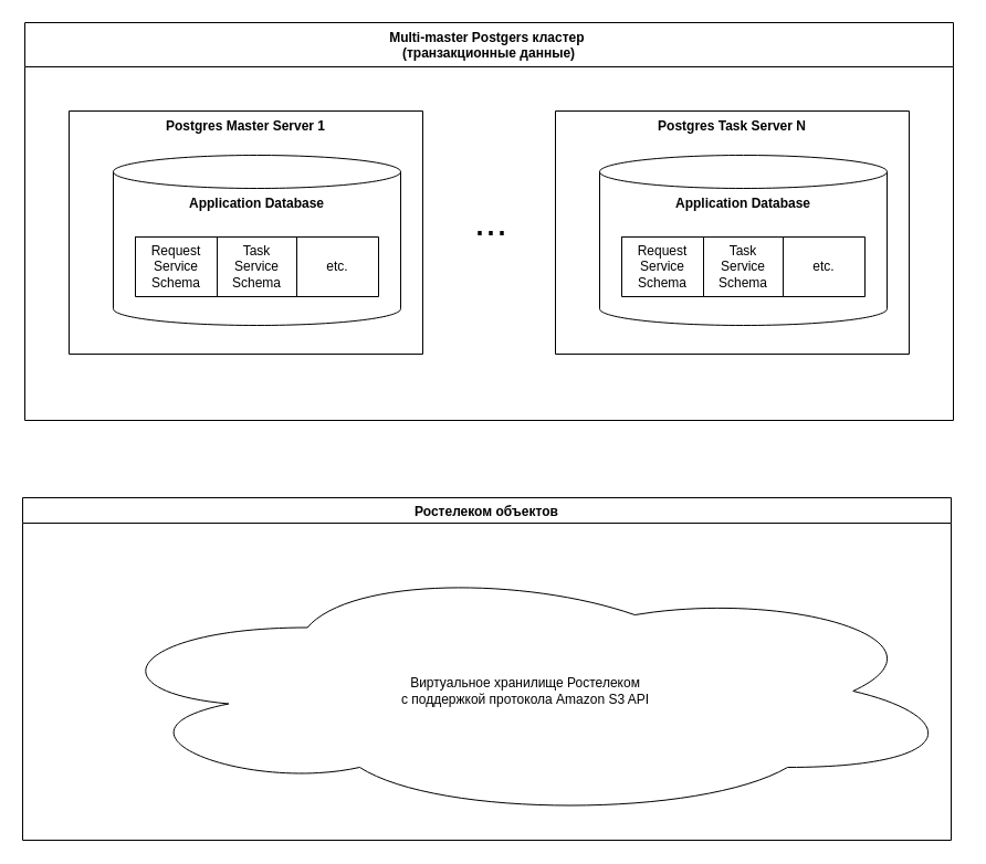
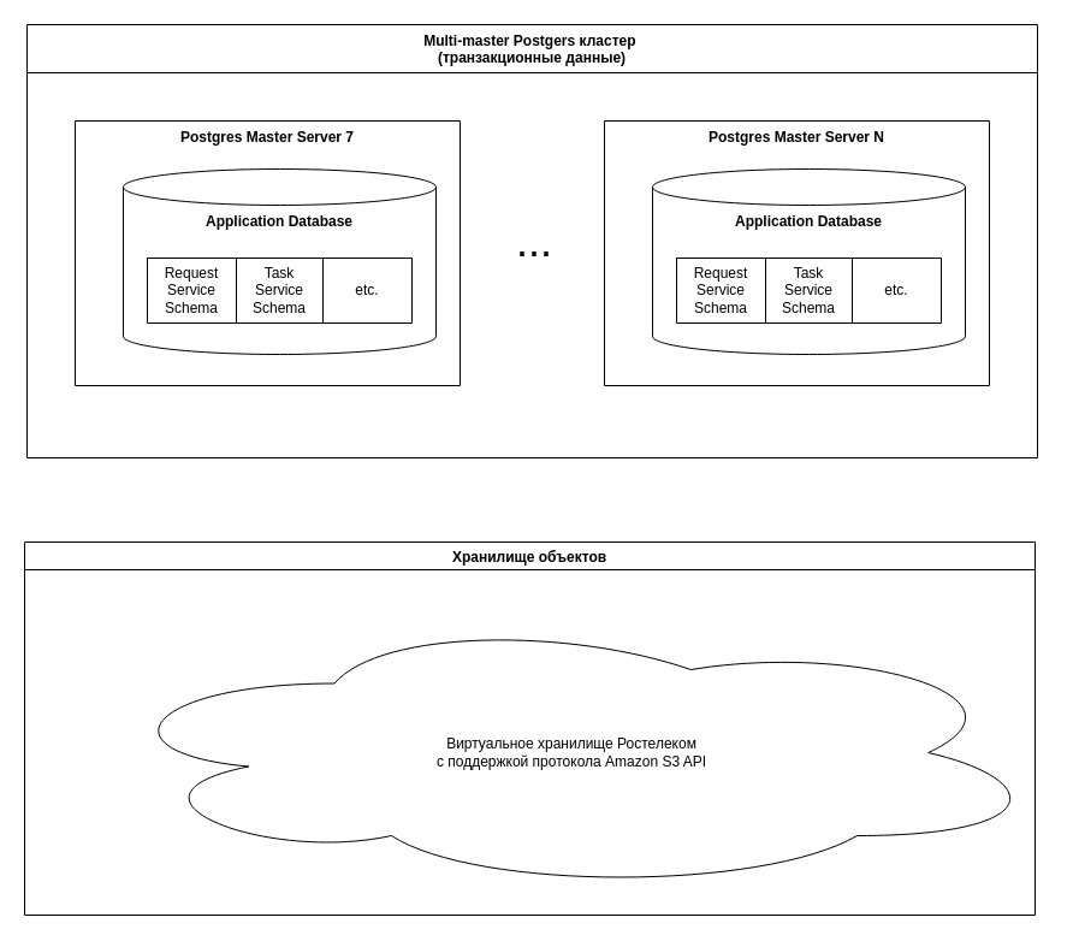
  <mxCell id="0" />
  <mxCell id="1" parent="0" />
  <mxCell id="2" value="Multi-master Postgers кластер &#10;(транзакционные данные)" style="swimlane;fillColor=none;startSize=40;collapsible=0;" parent="1" vertex="1"><mxGeometry x="22" y="20" width="840" height="360" as="geometry"><mxRectangle x="410" y="240" width="220" height="40" as="alternateBounds" /></mxGeometry></mxCell>
- <mxCell id="3" value="Postgres Master Server 1" style="swimlane;startSize=0;fillColor=none;verticalAlign=top;expand=1;collapsible=0;" parent="2" vertex="1"><mxGeometry x="40" y="80" width="320" height="220" as="geometry" /></mxCell>
+ <mxCell id="3" value="Postgres Master Server 7" style="swimlane;startSize=0;fillColor=none;verticalAlign=top;expand=1;collapsible=0;" parent="2" vertex="1"><mxGeometry x="40" y="80" width="320" height="220" as="geometry" /></mxCell>
  <mxCell id="4" value="Application Database" style="shape=cylinder3;whiteSpace=wrap;html=1;boundedLbl=1;backgroundOutline=1;size=15;fillColor=none;verticalAlign=top;fontStyle=1" parent="3" vertex="1"><mxGeometry x="40" y="40" width="260" height="154" as="geometry" /></mxCell>
  <mxCell id="5" value="" style="shape=table;html=1;whiteSpace=wrap;startSize=0;container=1;collapsible=0;childLayout=tableLayout;fillColor=none;" parent="3" vertex="1"><mxGeometry x="60" y="114" width="220" height="54" as="geometry" /></mxCell>
  <mxCell id="6" value="" style="shape=tableRow;horizontal=0;startSize=0;swimlaneHead=0;swimlaneBody=0;top=0;left=0;bottom=0;right=0;collapsible=0;dropTarget=0;fillColor=none;points=[[0,0.5],[1,0.5]];portConstraint=eastwest;" parent="5" vertex="1"><mxGeometry width="220" height="54" as="geometry" /></mxCell>
  <mxCell id="7" value="Request Service&lt;br&gt;Schema" style="shape=partialRectangle;html=1;whiteSpace=wrap;connectable=0;fillColor=none;top=0;left=0;bottom=0;right=0;overflow=hidden;" parent="6" vertex="1"><mxGeometry width="74" height="54" as="geometry"><mxRectangle width="74" height="54" as="alternateBounds" /></mxGeometry></mxCell>
  <mxCell id="8" value="Task &lt;br&gt;Service&lt;br&gt;Schema" style="shape=partialRectangle;html=1;whiteSpace=wrap;connectable=0;fillColor=none;top=0;left=0;bottom=0;right=0;overflow=hidden;" parent="6" vertex="1"><mxGeometry x="74" width="72" height="54" as="geometry"><mxRectangle width="72" height="54" as="alternateBounds" /></mxGeometry></mxCell>
  <mxCell id="9" value="etc." style="shape=partialRectangle;html=1;whiteSpace=wrap;connectable=0;fillColor=none;top=0;left=0;bottom=0;right=0;overflow=hidden;" parent="6" vertex="1"><mxGeometry x="146" width="74" height="54" as="geometry"><mxRectangle width="74" height="54" as="alternateBounds" /></mxGeometry></mxCell>
- <mxCell id="10" value="Postgres Task Server N" style="swimlane;startSize=0;fillColor=none;verticalAlign=top;expand=0;collapsible=0;" parent="2" vertex="1"><mxGeometry x="480" y="80" width="320" height="220" as="geometry" /></mxCell>
+ <mxCell id="10" value="Postgres Master Server N" style="swimlane;startSize=0;fillColor=none;verticalAlign=top;expand=0;collapsible=0;" parent="2" vertex="1"><mxGeometry x="480" y="80" width="320" height="220" as="geometry" /></mxCell>
  <mxCell id="11" value="Application Database" style="shape=cylinder3;whiteSpace=wrap;html=1;boundedLbl=1;backgroundOutline=1;size=15;fillColor=none;verticalAlign=top;fontStyle=1" parent="10" vertex="1"><mxGeometry x="40" y="40" width="260" height="154" as="geometry" /></mxCell>
  <mxCell id="12" value="" style="shape=table;html=1;whiteSpace=wrap;startSize=0;container=1;collapsible=0;childLayout=tableLayout;fillColor=none;" parent="10" vertex="1"><mxGeometry x="60" y="114" width="220" height="54" as="geometry" /></mxCell>
  <mxCell id="13" value="" style="shape=tableRow;horizontal=0;startSize=0;swimlaneHead=0;swimlaneBody=0;top=0;left=0;bottom=0;right=0;collapsible=0;dropTarget=0;fillColor=none;points=[[0,0.5],[1,0.5]];portConstraint=eastwest;" parent="12" vertex="1"><mxGeometry width="220" height="54" as="geometry" /></mxCell>
  <mxCell id="14" value="Request Service&lt;br&gt;Schema" style="shape=partialRectangle;html=1;whiteSpace=wrap;connectable=0;fillColor=none;top=0;left=0;bottom=0;right=0;overflow=hidden;" parent="13" vertex="1"><mxGeometry width="74" height="54" as="geometry"><mxRectangle width="74" height="54" as="alternateBounds" /></mxGeometry></mxCell>
  <mxCell id="15" value="Task &lt;br&gt;Service&lt;br&gt;Schema" style="shape=partialRectangle;html=1;whiteSpace=wrap;connectable=0;fillColor=none;top=0;left=0;bottom=0;right=0;overflow=hidden;" parent="13" vertex="1"><mxGeometry x="74" width="72" height="54" as="geometry"><mxRectangle width="72" height="54" as="alternateBounds" /></mxGeometry></mxCell>
  <mxCell id="16" value="etc." style="shape=partialRectangle;html=1;whiteSpace=wrap;connectable=0;fillColor=none;top=0;left=0;bottom=0;right=0;overflow=hidden;" parent="13" vertex="1"><mxGeometry x="146" width="74" height="54" as="geometry"><mxRectangle width="74" height="54" as="alternateBounds" /></mxGeometry></mxCell>
  <mxCell id="17" value="..." style="text;html=1;strokeColor=none;fillColor=none;align=center;verticalAlign=middle;whiteSpace=wrap;rounded=0;fontSize=36;" parent="2" vertex="1"><mxGeometry x="382" y="160" width="80" height="40" as="geometry" /></mxCell>
- <mxCell id="18" value="Ростелеком объектов" style="swimlane;fontSize=12;fillColor=none;collapsible=0;" parent="1" vertex="1"><mxGeometry x="20" y="450" width="840" height="310" as="geometry" /></mxCell>
+ <mxCell id="18" value="Хранилище объектов" style="swimlane;fontSize=12;fillColor=none;collapsible=0;" parent="1" vertex="1"><mxGeometry x="20" y="450" width="840" height="310" as="geometry" /></mxCell>
  <mxCell id="19" value="Виртуальное хранилище Ростелеком &lt;br&gt;с поддержкой протокола Amazon S3 API" style="ellipse;shape=cloud;whiteSpace=wrap;html=1;fontSize=12;fillColor=none;" parent="18" vertex="1"><mxGeometry x="60" y="60" width="790" height="230" as="geometry" /></mxCell>
